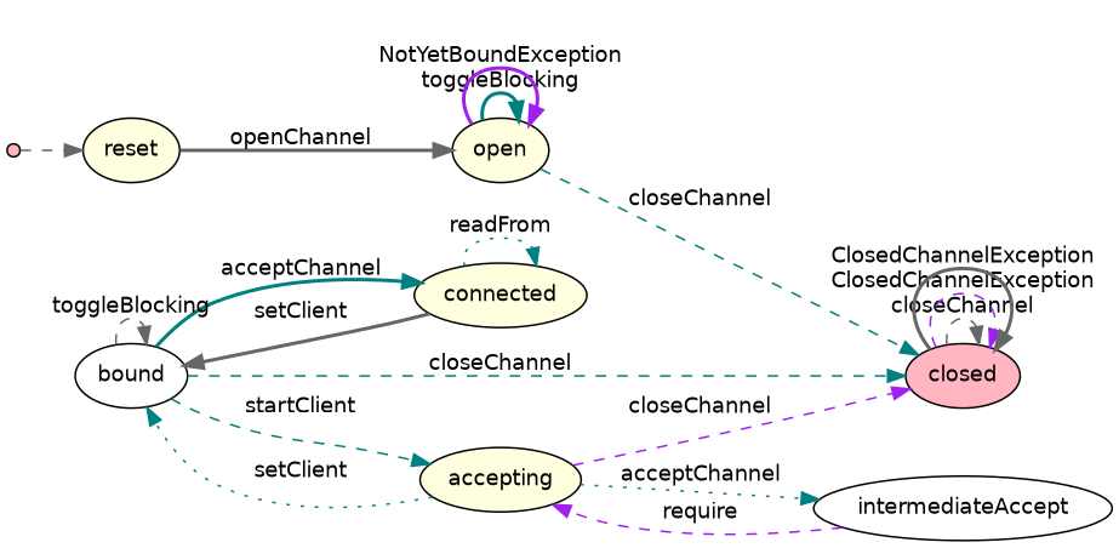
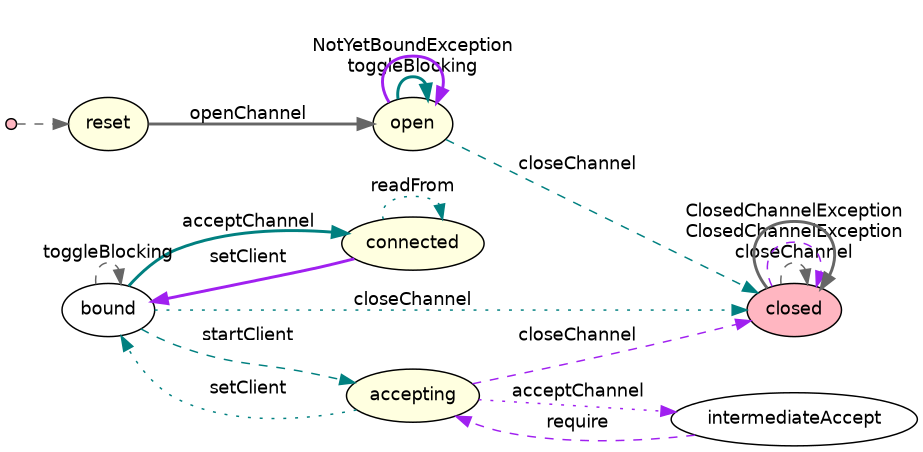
  digraph {
    nodesep=0.2
    rankdir=LR
    ranksep=0.4
    node [fillcolor=lightyellow fontname=Helvetica fontsize=12.0 margin=0.07 style=filled]
    edge [color=teal fontname=Helvetica fontsize=12.0 margin=0.05 style=dashed]
    "" [fillcolor=lightpink height=0.1 shape=point]
    reset
    open
    closed [fillcolor=lightpink]
    connected
    bound [fillcolor=white]
    accepting
    intermediateAccept [fillcolor=white]
    "" -> reset [color=gray40]
    reset -> open [color=gray40 label=" openChannel " style=bold]
    open -> open [label=" toggleBlocking " style=bold]
    open -> open [color=purple label=" NotYetBoundException " style=bold]
    open -> closed [label=" closeChannel "]
    closed -> closed [color=gray40 label=" closeChannel "]
    closed -> closed [color=purple label=" ClosedChannelException "]
    closed -> closed [color=gray40 label=" ClosedChannelException " style=bold]
    connected -> connected [label=" readFrom " style=dotted]
-   connected -> bound [color=gray40 label=" setClient " style=bold]
-   bound -> closed [label=" closeChannel "]
+   connected -> bound [color=purple label=" setClient " style=bold]
+   bound -> closed [label=" closeChannel " style=dotted]
    bound -> connected [label=" acceptChannel " style=bold]
    bound -> bound [color=gray40 label=" toggleBlocking "]
    bound -> accepting [label=" startClient "]
    accepting -> closed [color=purple label=" closeChannel "]
    accepting -> bound [label=" setClient " style=dotted]
-   accepting -> intermediateAccept [label=" acceptChannel " style=dotted]
+   accepting -> intermediateAccept [color=purple label=" acceptChannel " style=dotted]
    intermediateAccept -> accepting [color=purple label=" require "]
  }
